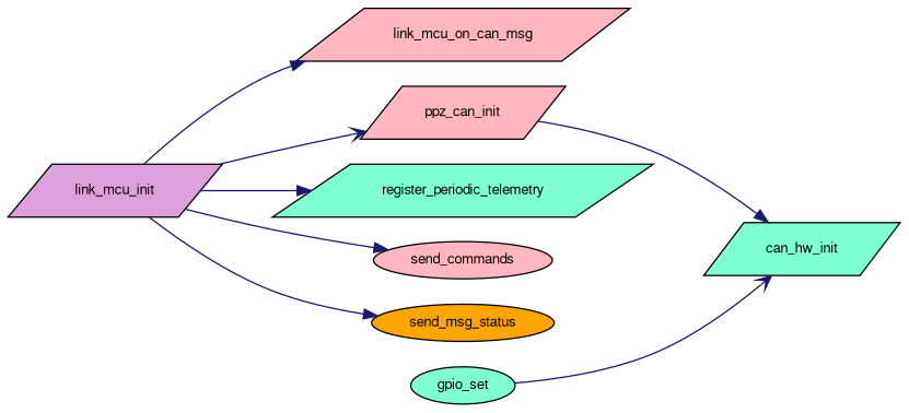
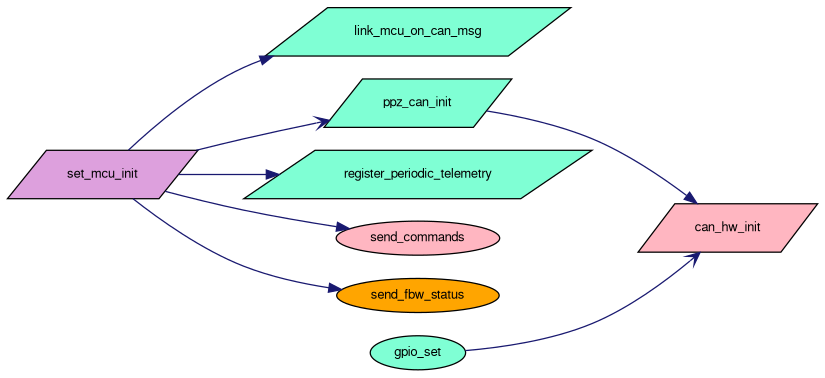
  digraph {
    rankdir=LR
    node [color=black fillcolor=lightpink fontname=FreeSans fontsize=10 shape=parallelogram style=filled]
    edge [arrowhead=normal color=midnightblue fontname=FreeSans fontsize=10 labelfontname=FreeSans labelfontsize=10 style=solid]
-   n1 [fillcolor=plum fontcolor=black height=0.2 label=link_mcu_init width=0.4]
-   n2 [height=0.2 label=link_mcu_on_can_msg width=0.4]
-   n3 [height=0.2 label=ppz_can_init width=0.4]
+   n1 [fillcolor=plum fontcolor=black height=0.2 label=set_mcu_init width=0.4]
+   n2 [fillcolor=aquamarine height=0.2 label=link_mcu_on_can_msg width=0.4]
+   n3 [fillcolor=aquamarine height=0.2 label=ppz_can_init width=0.4]
    n4 [fillcolor=aquamarine height=0.2 label=register_periodic_telemetry width=0.4]
    n5 [height=0.2 label=send_commands shape=ellipse width=0.4]
-   n6 [fillcolor=orange height=0.2 label=send_msg_status shape=ellipse width=0.4]
-   n7 [fillcolor=aquamarine height=0.2 label=can_hw_init width=0.4]
+   n6 [fillcolor=orange height=0.2 label=send_fbw_status shape=ellipse width=0.4]
+   n7 [height=0.2 label=can_hw_init width=0.4]
    n8 [fillcolor=aquamarine height=0.2 label=gpio_set shape=ellipse width=0.4]
    n1 -> n2
    n1 -> n3 [arrowhead=vee]
    n1 -> n4
    n1 -> n5
    n1 -> n6
    n3 -> n7
    n8 -> n7 [arrowhead=vee]
  }
